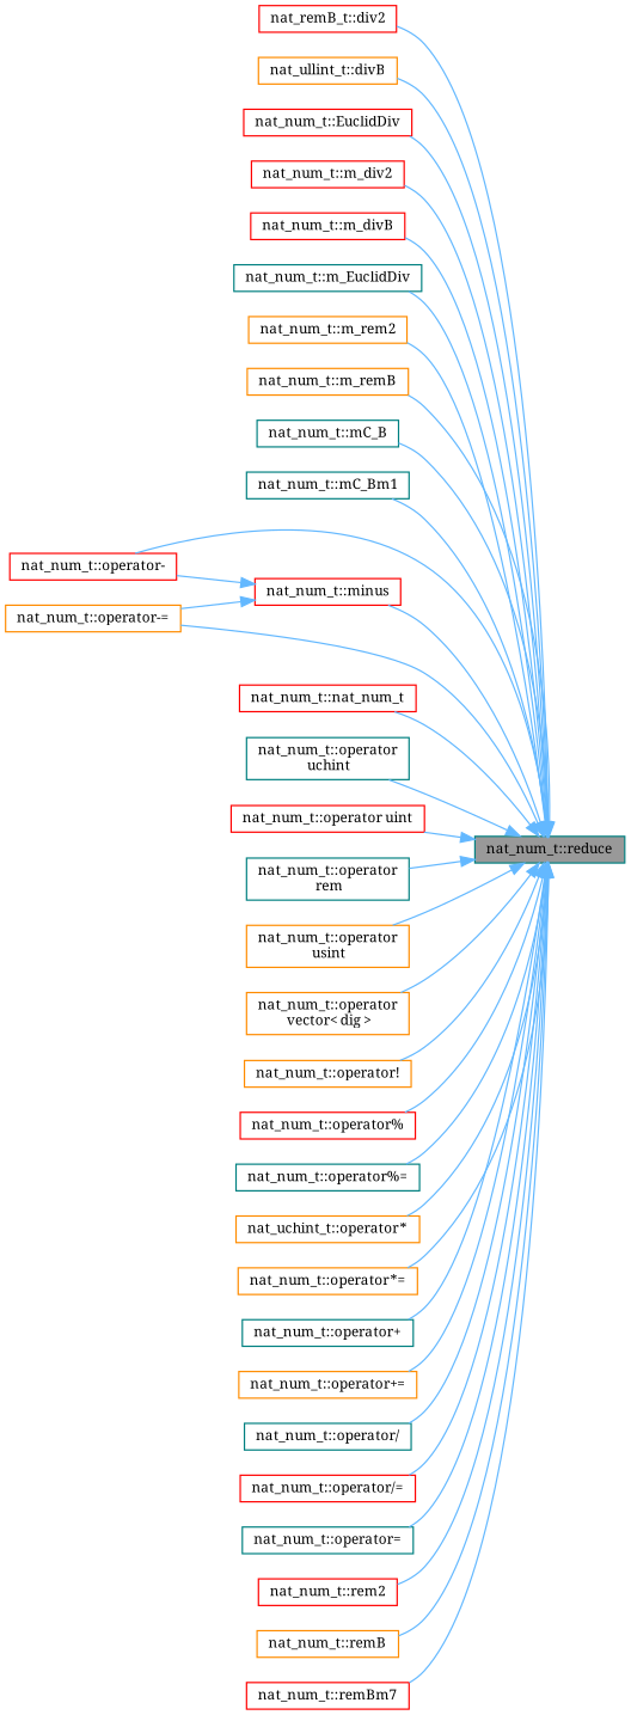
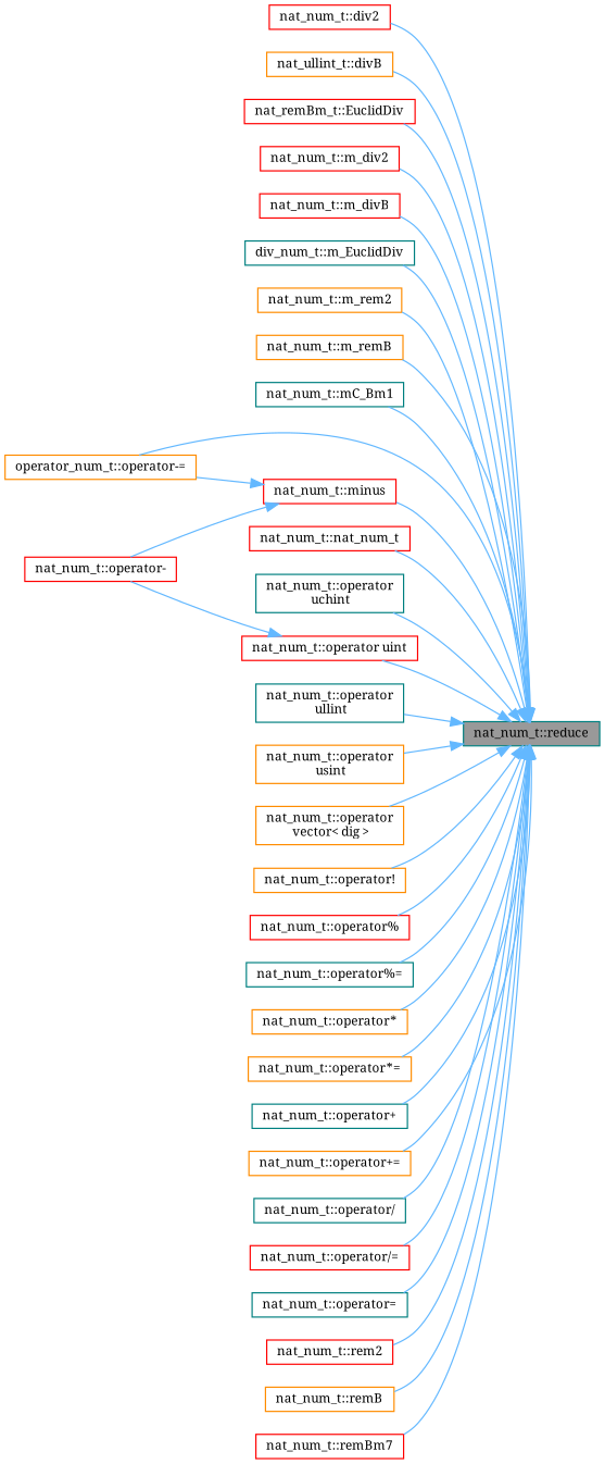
  digraph {
    fontname="Noto Serif"
    rankdir=RL
    node [color=red fillcolor=white fontname="Noto Serif" fontsize=10 shape=box style=filled]
    edge [color=steelblue1 dir=back fontname="Noto Serif" fontsize=10 labelfontname=Helvetica labelfontsize=10 style=solid]
    n1 [color=teal fillcolor=grey60 fontcolor=black height=0.2 label="nat_num_t::reduce" width=0.4]
-   n2 [height=0.2 label="nat_remB_t::div2" width=0.4]
+   n2 [height=0.2 label="nat_num_t::div2" width=0.4]
    n3 [color=darkorange height=0.2 label="nat_ullint_t::divB" width=0.4]
-   n4 [height=0.2 label="nat_num_t::EuclidDiv" width=0.4]
+   n4 [height=0.2 label="nat_remBm_t::EuclidDiv" width=0.4]
    n5 [height=0.2 label="nat_num_t::m_div2" width=0.4]
    n6 [height=0.2 label="nat_num_t::m_divB" width=0.4]
-   n7 [color=teal height=0.2 label="nat_num_t::m_EuclidDiv" width=0.4]
+   n7 [color=teal height=0.2 label="div_num_t::m_EuclidDiv" width=0.4]
    n8 [color=darkorange height=0.2 label="nat_num_t::m_rem2" width=0.4]
    n9 [color=darkorange height=0.2 label="nat_num_t::m_remB" width=0.4]
-   n10 [color=teal height=0.2 label="nat_num_t::mC_B" width=0.4]
    n11 [color=teal height=0.2 label="nat_num_t::mC_Bm1" width=0.4]
    n12 [height=0.2 label="nat_num_t::minus" width=0.4]
    n13 [height=0.2 label="nat_num_t::operator-" width=0.4]
-   n14 [color=darkorange height=0.2 label="nat_num_t::operator-=" width=0.4]
+   n14 [color=darkorange height=0.2 label="operator_num_t::operator-=" width=0.4]
    n15 [height=0.2 label="nat_num_t::nat_num_t" width=0.4]
    n16 [color=teal height=0.2 label="nat_num_t::operator\l uchint" width=0.4]
    n17 [height=0.2 label="nat_num_t::operator uint" width=0.4]
-   n18 [color=teal height=0.2 label="nat_num_t::operator\l rem" width=0.4]
+   n18 [color=teal height=0.2 label="nat_num_t::operator\l ullint" width=0.4]
    n19 [color=darkorange height=0.2 label="nat_num_t::operator\l usint" width=0.4]
    n20 [color=darkorange height=0.2 label="nat_num_t::operator\l vector\< dig \>" width=0.4]
    n21 [color=darkorange height=0.2 label="nat_num_t::operator!" width=0.4]
    n22 [height=0.2 label="nat_num_t::operator%" width=0.4]
    n23 [color=teal height=0.2 label="nat_num_t::operator%=" width=0.4]
-   n24 [color=darkorange height=0.2 label="nat_uchint_t::operator*" width=0.4]
+   n24 [color=darkorange height=0.2 label="nat_num_t::operator*" width=0.4]
    n25 [color=darkorange height=0.2 label="nat_num_t::operator*=" width=0.4]
    n26 [color=teal height=0.2 label="nat_num_t::operator+" width=0.4]
    n27 [color=darkorange height=0.2 label="nat_num_t::operator+=" width=0.4]
    n28 [color=teal height=0.2 label="nat_num_t::operator/" width=0.4]
    n29 [height=0.2 label="nat_num_t::operator/=" width=0.4]
    n30 [color=teal height=0.2 label="nat_num_t::operator=" width=0.4]
    n31 [height=0.2 label="nat_num_t::rem2" width=0.4]
    n32 [color=darkorange height=0.2 label="nat_num_t::remB" width=0.4]
    n33 [height=0.2 label="nat_num_t::remBm7" width=0.4]
    n1 -> n2
    n1 -> n3
    n1 -> n4
    n1 -> n5
    n1 -> n6
    n1 -> n7
    n1 -> n8
    n1 -> n9
-   n1 -> n10
    n1 -> n11
    n1 -> n12
-   n1 -> n13
+   n17 -> n13
    n1 -> n14
    n1 -> n15
    n1 -> n16
    n1 -> n17
    n1 -> n18
    n1 -> n19
    n1 -> n20
    n1 -> n21
    n1 -> n22
    n1 -> n23
    n1 -> n24
    n1 -> n25
    n1 -> n26
    n1 -> n27
    n1 -> n28
    n1 -> n29
    n1 -> n30
    n1 -> n31
    n1 -> n32
    n1 -> n33
    n12 -> n13
    n12 -> n14
  }
